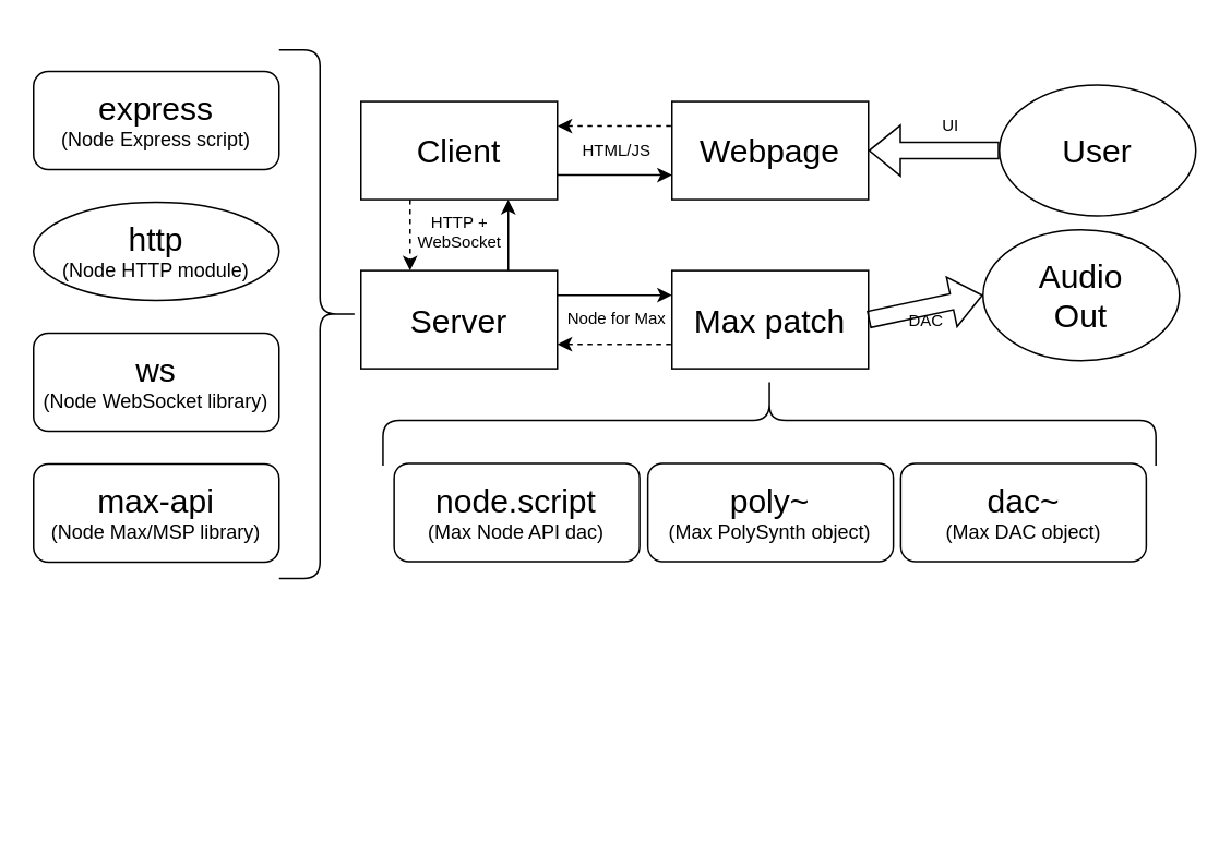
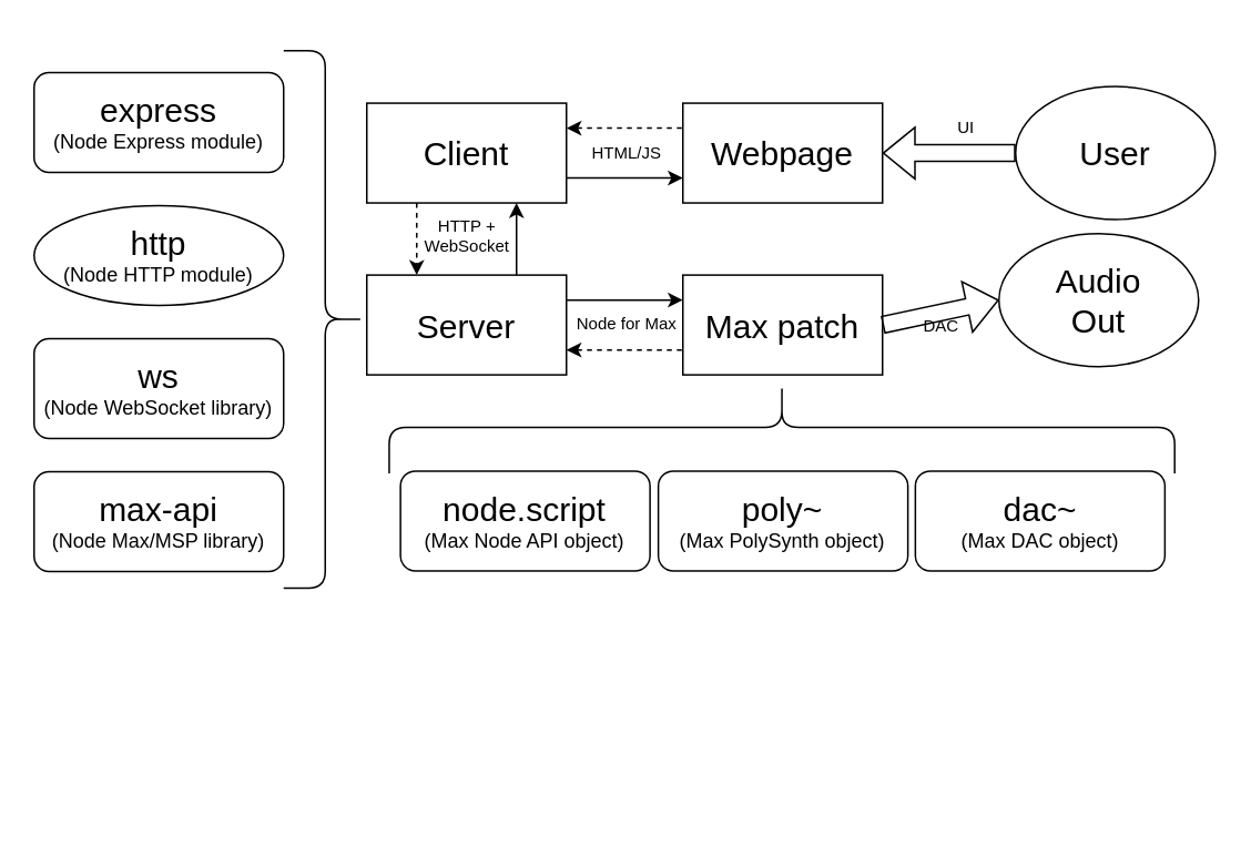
  <mxCell id="0" />
  <mxCell id="1" parent="0" />
- <mxCell id="2" value="&lt;font style=&quot;&quot;&gt;&lt;span style=&quot;font-size: 20px;&quot;&gt;express&lt;/span&gt;&lt;br&gt;&lt;span style=&quot;&quot; id=&quot;docs-internal-guid-d033730f-7fff-fbc0-8593-1b029f5c23d0&quot;&gt;&lt;span style=&quot;font-family: Arial; background-color: transparent; font-variant-numeric: normal; font-variant-east-asian: normal; vertical-align: baseline;&quot;&gt;&lt;font style=&quot;font-size: 12px;&quot;&gt;(Node Express script)&lt;/font&gt;&lt;/span&gt;&lt;/span&gt;&lt;br&gt;&lt;/font&gt;" style="rounded=1;whiteSpace=wrap;html=1;" parent="1" vertex="1"><mxGeometry x="20" y="43" width="150" height="60" as="geometry" /></mxCell>
+ <mxCell id="2" value="&lt;font style=&quot;&quot;&gt;&lt;span style=&quot;font-size: 20px;&quot;&gt;express&lt;/span&gt;&lt;br&gt;&lt;span style=&quot;&quot; id=&quot;docs-internal-guid-d033730f-7fff-fbc0-8593-1b029f5c23d0&quot;&gt;&lt;span style=&quot;font-family: Arial; background-color: transparent; font-variant-numeric: normal; font-variant-east-asian: normal; vertical-align: baseline;&quot;&gt;&lt;font style=&quot;font-size: 12px;&quot;&gt;(Node Express module)&lt;/font&gt;&lt;/span&gt;&lt;/span&gt;&lt;br&gt;&lt;/font&gt;" style="rounded=1;whiteSpace=wrap;html=1;" parent="1" vertex="1"><mxGeometry x="20" y="43" width="150" height="60" as="geometry" /></mxCell>
  <mxCell id="3" value="&lt;font style=&quot;&quot;&gt;&lt;span style=&quot;font-size: 20px;&quot;&gt;http&lt;/span&gt;&lt;br&gt;&lt;font style=&quot;font-size: 12px;&quot;&gt;(Node HTTP module)&lt;/font&gt;&lt;/font&gt;" style="ellipse;whiteSpace=wrap;html=1;" parent="1" vertex="1"><mxGeometry x="20" y="123" width="150" height="60" as="geometry" /></mxCell>
  <mxCell id="4" value="&lt;font style=&quot;font-size: 20px;&quot;&gt;ws&lt;/font&gt;&lt;br&gt;(Node WebSocket library)" style="rounded=1;whiteSpace=wrap;html=1;" parent="1" vertex="1"><mxGeometry x="20" y="203" width="150" height="60" as="geometry" /></mxCell>
- <mxCell id="5" value="&lt;font style=&quot;&quot;&gt;&lt;span style=&quot;font-size: 20px;&quot;&gt;node.script&lt;/span&gt;&lt;br&gt;&lt;span style=&quot;font-size: 12px;&quot;&gt;(Max Node API dac)&lt;/span&gt;&lt;br&gt;&lt;/font&gt;" style="rounded=1;whiteSpace=wrap;html=1;" parent="1" vertex="1"><mxGeometry x="240.25" y="282.59" width="150" height="60" as="geometry" /></mxCell>
+ <mxCell id="5" value="&lt;font style=&quot;&quot;&gt;&lt;span style=&quot;font-size: 20px;&quot;&gt;node.script&lt;/span&gt;&lt;br&gt;&lt;span style=&quot;font-size: 12px;&quot;&gt;(Max Node API object)&lt;/span&gt;&lt;br&gt;&lt;/font&gt;" style="rounded=1;whiteSpace=wrap;html=1;" parent="1" vertex="1"><mxGeometry x="240.25" y="282.59" width="150" height="60" as="geometry" /></mxCell>
  <mxCell id="6" value="&lt;font style=&quot;font-size: 20px;&quot;&gt;Server&lt;/font&gt;" style="whiteSpace=wrap;html=1;fontSize=12;" parent="1" vertex="1"><mxGeometry x="220" y="164.75" width="120" height="60" as="geometry" /></mxCell>
  <mxCell id="7" value="&lt;font style=&quot;font-size: 20px;&quot;&gt;max-api&lt;/font&gt;&lt;br&gt;(Node Max/MSP library)" style="rounded=1;whiteSpace=wrap;html=1;" parent="1" vertex="1"><mxGeometry x="20" y="283" width="150" height="60" as="geometry" /></mxCell>
  <mxCell id="8" value="" style="endArrow=classic;html=1;rounded=0;fontSize=20;exitX=0.75;exitY=0;exitDx=0;exitDy=0;entryX=0.75;entryY=1;entryDx=0;entryDy=0;" parent="1" source="6" target="9" edge="1"><mxGeometry width="50" height="50" relative="1" as="geometry"><mxPoint x="350" y="163" as="sourcePoint" /><mxPoint x="440" y="93" as="targetPoint" /></mxGeometry></mxCell>
  <mxCell id="9" value="&lt;font style=&quot;font-size: 20px;&quot;&gt;Client&lt;/font&gt;" style="whiteSpace=wrap;html=1;fontSize=12;" parent="1" vertex="1"><mxGeometry x="220" y="61.38" width="120" height="60" as="geometry" /></mxCell>
  <mxCell id="10" value="" style="endArrow=classic;html=1;rounded=0;dashed=1;exitX=0.25;exitY=1;exitDx=0;exitDy=0;entryX=0.25;entryY=0;entryDx=0;entryDy=0;" edge="1" parent="1" source="9" target="6"><mxGeometry width="50" height="50" relative="1" as="geometry"><mxPoint x="340" y="253" as="sourcePoint" /><mxPoint x="390" y="203" as="targetPoint" /></mxGeometry></mxCell>
  <mxCell id="11" value="" style="endArrow=none;html=1;rounded=0;fontSize=20;exitX=1;exitY=0.75;exitDx=0;exitDy=0;dashed=1;startArrow=classic;startFill=1;endFill=0;entryX=0;entryY=0.75;entryDx=0;entryDy=0;" edge="1" parent="1" source="6" target="12"><mxGeometry width="50" height="50" relative="1" as="geometry"><mxPoint x="340" y="219.34" as="sourcePoint" /><mxPoint x="410" y="219.34" as="targetPoint" /><Array as="points" /></mxGeometry></mxCell>
  <mxCell id="12" value="&lt;font style=&quot;font-size: 20px;&quot;&gt;Max patch&lt;br&gt;&lt;/font&gt;" style="whiteSpace=wrap;html=1;fontSize=12;" vertex="1" parent="1"><mxGeometry x="410" y="164.75" width="120" height="60" as="geometry" /></mxCell>
  <mxCell id="13" value="" style="endArrow=none;html=1;rounded=0;fontSize=20;entryX=1;entryY=0.25;entryDx=0;entryDy=0;exitX=0;exitY=0.25;exitDx=0;exitDy=0;startArrow=classic;startFill=1;endFill=0;" edge="1" parent="1" source="12" target="6"><mxGeometry width="50" height="50" relative="1" as="geometry"><mxPoint x="320" y="174.75" as="sourcePoint" /><mxPoint x="390" y="108" as="targetPoint" /><Array as="points" /></mxGeometry></mxCell>
  <mxCell id="14" value="&lt;font style=&quot;font-size: 10px;&quot;&gt;DAC&lt;/font&gt;" style="text;html=1;align=center;verticalAlign=middle;resizable=0;points=[];autosize=1;strokeColor=none;fillColor=none;fontSize=10;" vertex="1" parent="1"><mxGeometry x="545" y="179.75" width="40" height="30" as="geometry" /></mxCell>
  <mxCell id="15" value="&lt;span style=&quot;font-size: 10px;&quot;&gt;HTTP +&lt;br&gt;WebSocket&lt;/span&gt;" style="text;html=1;align=center;verticalAlign=middle;resizable=0;points=[];autosize=1;strokeColor=none;fillColor=none;fontSize=10;" vertex="1" parent="1"><mxGeometry x="245" y="121" width="70" height="40" as="geometry" /></mxCell>
  <mxCell id="16" value="Node for Max" style="text;html=1;align=center;verticalAlign=middle;resizable=0;points=[];autosize=1;strokeColor=none;fillColor=none;fontSize=10;" vertex="1" parent="1"><mxGeometry x="336" y="178.75" width="80" height="30" as="geometry" /></mxCell>
  <mxCell id="17" value="" style="shape=curlyBracket;whiteSpace=wrap;html=1;rounded=1;flipH=1;labelPosition=right;verticalLabelPosition=middle;align=left;verticalAlign=middle;fontSize=15;" vertex="1" parent="1"><mxGeometry x="170" y="29.75" width="50" height="323.25" as="geometry" /></mxCell>
  <mxCell id="18" value="" style="shape=curlyBracket;whiteSpace=wrap;html=1;rounded=1;flipH=1;labelPosition=right;verticalLabelPosition=middle;align=left;verticalAlign=middle;fontSize=15;rotation=-90;" vertex="1" parent="1"><mxGeometry x="441.8" y="20.27" width="55.47" height="472.16" as="geometry" /></mxCell>
  <mxCell id="19" value="&lt;font style=&quot;font-size: 20px;&quot;&gt;User&lt;/font&gt;" style="ellipse;whiteSpace=wrap;html=1;fontSize=12;" vertex="1" parent="1"><mxGeometry x="610" y="51.38" width="120" height="80" as="geometry" /></mxCell>
  <mxCell id="20" value="" style="shape=flexArrow;endArrow=classic;html=1;rounded=0;fontSize=20;entryX=1;entryY=0.5;entryDx=0;entryDy=0;exitX=0;exitY=0.5;exitDx=0;exitDy=0;" edge="1" parent="1" source="19" target="23"><mxGeometry width="50" height="50" relative="1" as="geometry"><mxPoint x="560" y="273" as="sourcePoint" /><mxPoint x="490" y="91.38" as="targetPoint" /></mxGeometry></mxCell>
  <mxCell id="21" value="&lt;span style=&quot;font-size: 10px;&quot;&gt;UI&lt;br&gt;&lt;/span&gt;" style="text;html=1;align=center;verticalAlign=middle;resizable=0;points=[];autosize=1;strokeColor=none;fillColor=none;fontSize=10;" vertex="1" parent="1"><mxGeometry x="565" y="61.38" width="30" height="30" as="geometry" /></mxCell>
  <mxCell id="22" value="&lt;span style=&quot;font-size: 20px;&quot;&gt;Audio &lt;br&gt;Out&lt;/span&gt;" style="ellipse;whiteSpace=wrap;html=1;fontSize=12;" vertex="1" parent="1"><mxGeometry x="600" y="139.75" width="120" height="80" as="geometry" /></mxCell>
  <mxCell id="23" value="&lt;font style=&quot;font-size: 20px;&quot;&gt;Webpage&lt;/font&gt;" style="whiteSpace=wrap;html=1;fontSize=12;" vertex="1" parent="1"><mxGeometry x="410" y="61.38" width="120" height="60" as="geometry" /></mxCell>
  <mxCell id="24" value="" style="endArrow=none;html=1;rounded=0;fontSize=20;exitX=1;exitY=0.25;exitDx=0;exitDy=0;dashed=1;startArrow=classic;startFill=1;endFill=0;entryX=0;entryY=0.25;entryDx=0;entryDy=0;" edge="1" parent="1" source="9" target="23"><mxGeometry width="50" height="50" relative="1" as="geometry"><mxPoint x="339" y="106.38" as="sourcePoint" /><mxPoint x="409" y="106.38" as="targetPoint" /><Array as="points" /></mxGeometry></mxCell>
  <mxCell id="25" value="" style="endArrow=none;html=1;rounded=0;fontSize=20;exitX=0;exitY=0.75;exitDx=0;exitDy=0;startArrow=classic;startFill=1;endFill=0;entryX=1;entryY=0.75;entryDx=0;entryDy=0;" edge="1" parent="1" source="23" target="9"><mxGeometry width="50" height="50" relative="1" as="geometry"><mxPoint x="409" y="76.38" as="sourcePoint" /><mxPoint x="360" y="83" as="targetPoint" /><Array as="points" /></mxGeometry></mxCell>
  <mxCell id="26" value="&lt;span style=&quot;font-size: 10px;&quot;&gt;HTML/JS&lt;br&gt;&lt;/span&gt;" style="text;html=1;align=center;verticalAlign=middle;resizable=0;points=[];autosize=1;strokeColor=none;fillColor=none;fontSize=10;" vertex="1" parent="1"><mxGeometry x="341" y="76.38" width="70" height="30" as="geometry" /></mxCell>
  <mxCell id="27" value="&lt;font style=&quot;&quot;&gt;&lt;font style=&quot;font-size: 20px;&quot;&gt;poly~&lt;/font&gt;&lt;br&gt;&lt;span style=&quot;font-size: 12px;&quot;&gt;(Max PolySynth object)&lt;/span&gt;&lt;br&gt;&lt;/font&gt;" style="rounded=1;whiteSpace=wrap;html=1;" vertex="1" parent="1"><mxGeometry x="395.25" y="282.59" width="150" height="60" as="geometry" /></mxCell>
  <mxCell id="28" value="&lt;font style=&quot;&quot;&gt;&lt;font style=&quot;font-size: 20px;&quot;&gt;dac~&lt;/font&gt;&lt;br&gt;&lt;span style=&quot;font-size: 12px;&quot;&gt;(Max DAC object)&lt;/span&gt;&lt;br&gt;&lt;/font&gt;" style="rounded=1;whiteSpace=wrap;html=1;" vertex="1" parent="1"><mxGeometry x="549.75" y="282.59" width="150" height="60" as="geometry" /></mxCell>
  <mxCell id="29" value="" style="shape=flexArrow;endArrow=classic;html=1;rounded=0;fontSize=20;entryX=0;entryY=0.5;entryDx=0;entryDy=0;exitX=1;exitY=0.5;exitDx=0;exitDy=0;" edge="1" parent="1" source="12" target="22"><mxGeometry width="50" height="50" relative="1" as="geometry"><mxPoint x="620" y="101.38" as="sourcePoint" /><mxPoint x="540" y="101.38" as="targetPoint" /></mxGeometry></mxCell>
